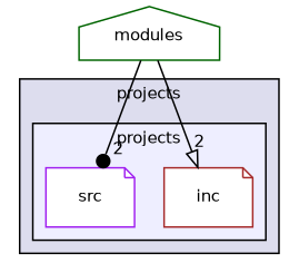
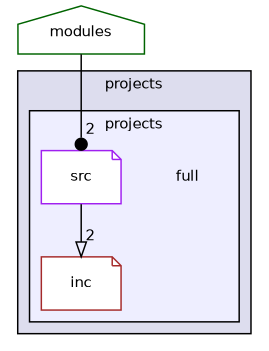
  digraph {
    compound=true
    node [color=purple fontname=Helvetica fontsize=10 shape=note fillcolor=white style=filled]
    edge [headlabel=2 labeldistance=1.5 labelfontname=Helvetica labelfontsize=10]
+   n1 [label=full shape=plaintext fillcolor="" style=""]
    n2 [color=brown label=inc]
    n3 [label=src]
    n4 [color=darkgreen label=modules shape=house]
    subgraph cluster_1 {
      bgcolor="#ddddee"
      fontname=Helvetica
      fontsize=10
      label=projects
      pencolor=black
      subgraph cluster_2 {
        bgcolor="#eeeeff"
        fontname=Helvetica
        fontsize=10
        label=projects
        pencolor=black
+       n1
        n2
        n3
      }
    }
-   n4 -> n2 [arrowhead=onormal]
+   n3 -> n2 [arrowhead=onormal]
    n4 -> n3 [arrowhead=dot]
  }
